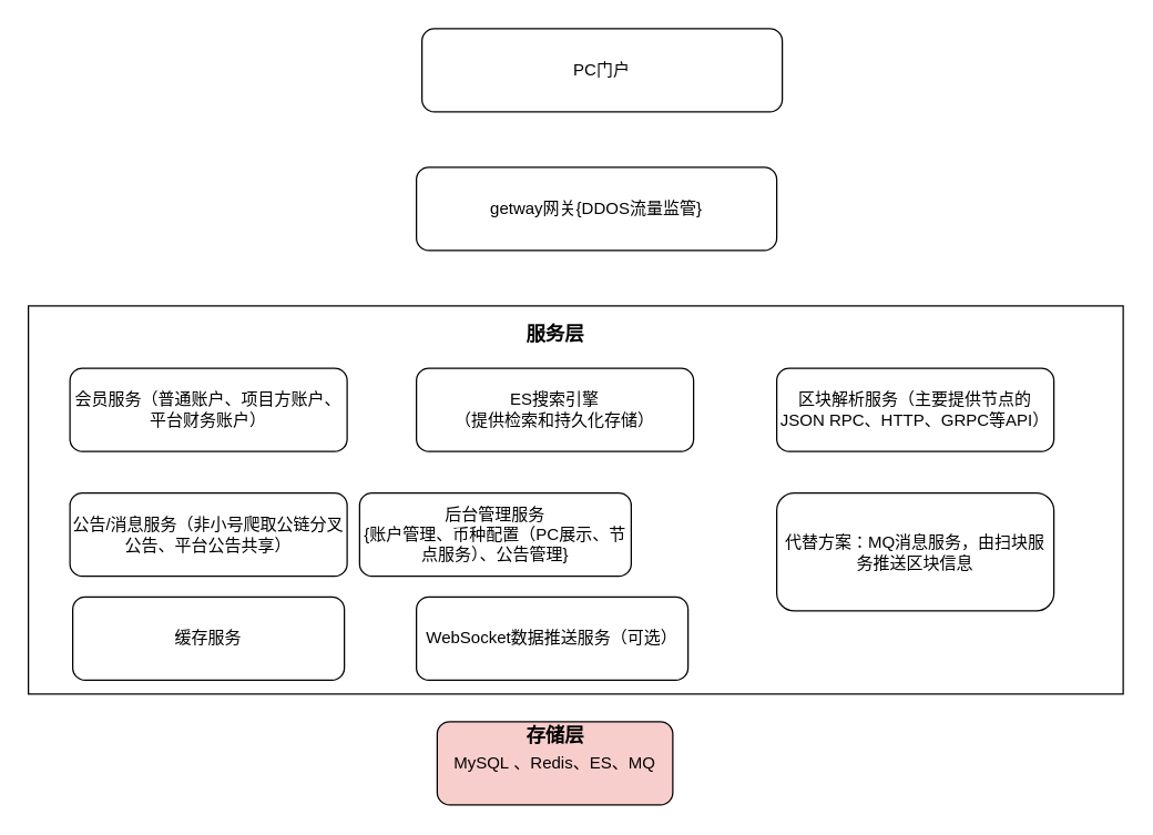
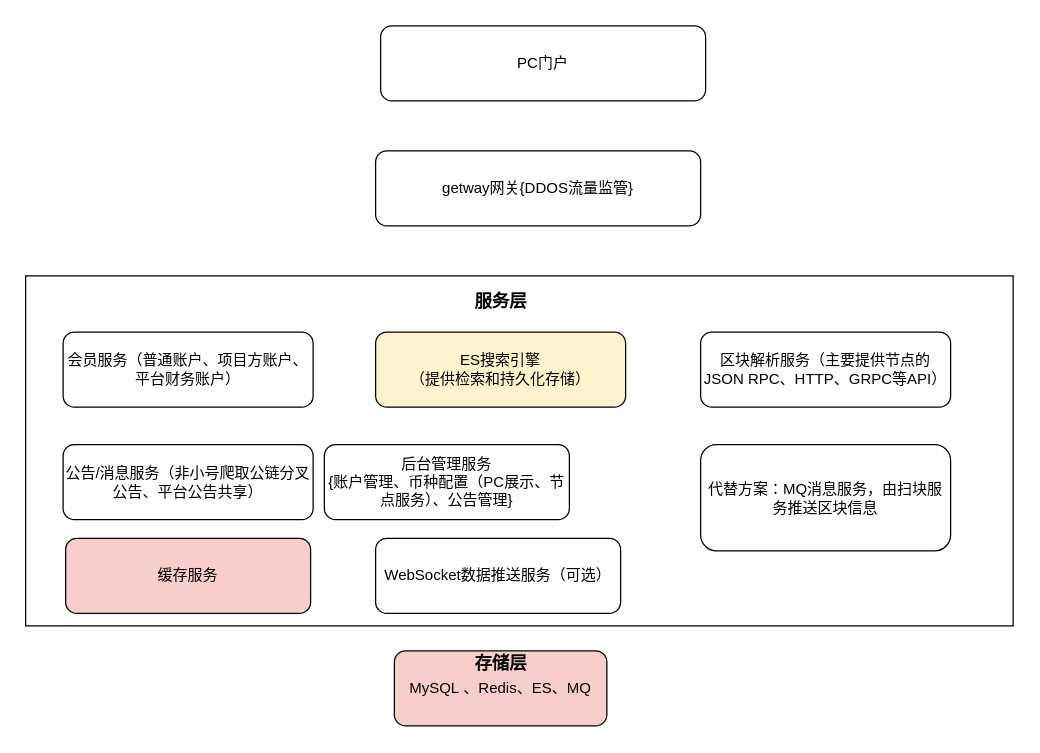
  <mxCell id="0" />
  <mxCell id="1" parent="0" />
  <mxCell id="2" value="" style="rounded=0;whiteSpace=wrap;html=1;" vertex="1" parent="1"><mxGeometry x="20" y="220" width="790" height="280" as="geometry" /></mxCell>
  <mxCell id="3" value="getway网关{DDOS流量监管}" style="rounded=1;whiteSpace=wrap;html=1;" vertex="1" parent="1"><mxGeometry x="300" y="120" width="260" height="60" as="geometry" /></mxCell>
  <mxCell id="4" value="会员服务（普通账户、项目方账户、平台财务账户）" style="rounded=1;whiteSpace=wrap;html=1;" vertex="1" parent="1"><mxGeometry x="50" y="265" width="200" height="60" as="geometry" /></mxCell>
- <mxCell id="5" value="ES搜索引擎&lt;br&gt;（提供检索和持久化存储）" style="rounded=1;whiteSpace=wrap;html=1;" vertex="1" parent="1"><mxGeometry x="300" y="265" width="200" height="60" as="geometry" /></mxCell>
+ <mxCell id="5" value="ES搜索引擎&lt;br&gt;（提供检索和持久化存储）" style="rounded=1;whiteSpace=wrap;html=1;fillColor=#fff2cc;" vertex="1" parent="1"><mxGeometry x="300" y="265" width="200" height="60" as="geometry" /></mxCell>
  <mxCell id="6" value="区块解析服务（主要提供节点的JSON RPC、HTTP、GRPC等API）" style="rounded=1;whiteSpace=wrap;html=1;" vertex="1" parent="1"><mxGeometry x="560" y="265" width="200" height="60" as="geometry" /></mxCell>
  <mxCell id="7" value="MySQL&amp;nbsp;、Redis、ES、MQ" style="rounded=1;whiteSpace=wrap;html=1;fillColor=#f8cecc;" vertex="1" parent="1"><mxGeometry x="315" y="520" width="170" height="60" as="geometry" /></mxCell>
  <mxCell id="8" value="&lt;font style=&quot;font-size: 14px&quot;&gt;&lt;b&gt;存储层&lt;/b&gt;&lt;/font&gt;" style="text;html=1;align=center;verticalAlign=middle;resizable=0;points=[];autosize=1;" vertex="1" parent="1"><mxGeometry x="370" y="520" width="60" height="20" as="geometry" /></mxCell>
  <mxCell id="9" value="公告/消息服务（非小号爬取公链分叉公告、平台公告共享）" style="rounded=1;whiteSpace=wrap;html=1;" vertex="1" parent="1"><mxGeometry x="50" y="355" width="200" height="60" as="geometry" /></mxCell>
  <mxCell id="10" value="后台管理服务&lt;br&gt;{账户管理、币种配置（PC展示、节点服务）、公告管理}" style="rounded=1;whiteSpace=wrap;html=1;" vertex="1" parent="1"><mxGeometry x="259" y="355" width="196" height="60" as="geometry" /></mxCell>
  <mxCell id="11" value="代替方案：MQ消息服务，由扫块服务推送区块信息" style="rounded=1;whiteSpace=wrap;html=1;" vertex="1" parent="1"><mxGeometry x="560" y="355" width="200" height="85" as="geometry" /></mxCell>
  <mxCell id="12" value="&lt;font style=&quot;font-size: 14px&quot;&gt;&lt;b&gt;服务层&lt;/b&gt;&lt;/font&gt;" style="text;html=1;align=center;verticalAlign=middle;resizable=0;points=[];autosize=1;" vertex="1" parent="1"><mxGeometry x="370" y="230" width="60" height="20" as="geometry" /></mxCell>
- <mxCell id="13" value="缓存服务" style="rounded=1;whiteSpace=wrap;html=1;" vertex="1" parent="1"><mxGeometry x="52" y="430" width="196" height="60" as="geometry" /></mxCell>
+ <mxCell id="13" value="缓存服务" style="rounded=1;whiteSpace=wrap;html=1;fillColor=#f8cecc;" vertex="1" parent="1"><mxGeometry x="52" y="430" width="196" height="60" as="geometry" /></mxCell>
  <mxCell id="14" value="PC门户" style="rounded=1;whiteSpace=wrap;html=1;" vertex="1" parent="1"><mxGeometry x="304" y="20" width="260" height="60" as="geometry" /></mxCell>
  <mxCell id="15" value="WebSocket数据推送服务（可选）" style="rounded=1;whiteSpace=wrap;html=1;" vertex="1" parent="1"><mxGeometry x="300" y="430" width="196" height="60" as="geometry" /></mxCell>
